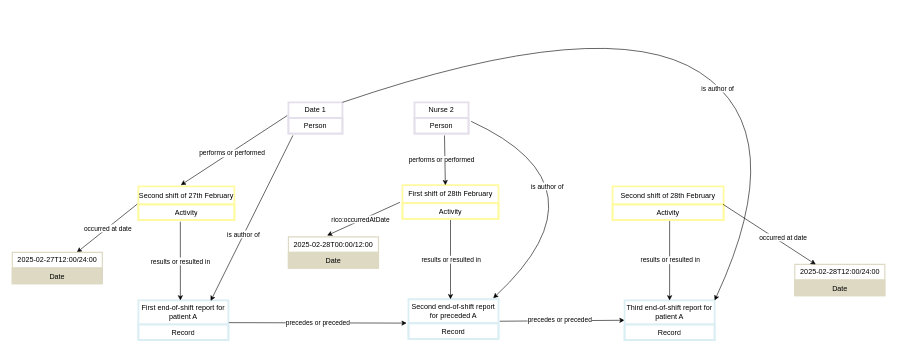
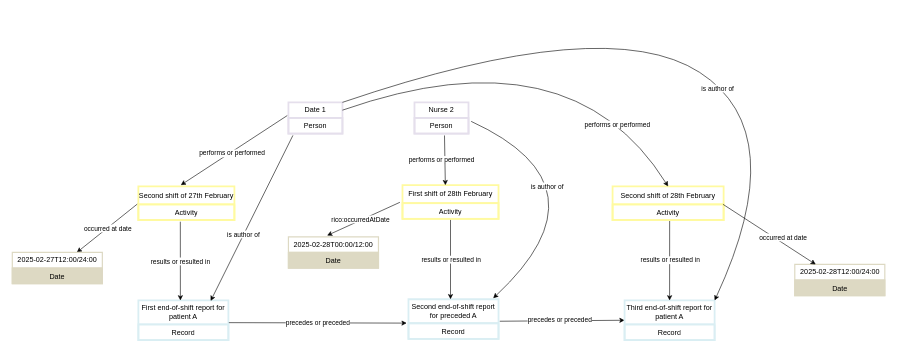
  <mxCell id="0" />
  <mxCell id="1" parent="0" />
  <mxCell id="2" value="First end-of-shift report for patient A" style="swimlane;fontStyle=0;childLayout=stackLayout;horizontal=1;startSize=40;strokeColor=#DAEEF3;strokeWidth=3;fillColor=none;horizontalStack=0;resizeParent=1;resizeParentMax=0;resizeLast=0;collapsible=1;marginBottom=0;whiteSpace=wrap;html=1;labelPadding=0;" parent="1" vertex="1"><mxGeometry x="230" y="500" width="150" height="66" as="geometry" /></mxCell>
  <mxCell id="3" value="Record" style="text;strokeColor=#DAEEF3;strokeWidth=3;fillColor=none;align=center;verticalAlign=top;spacingLeft=4;spacingRight=4;overflow=hidden;rotatable=0;points=[[0,0.5],[1,0.5]];portConstraint=eastwest;whiteSpace=wrap;html=1;" parent="2" vertex="1"><mxGeometry y="40" width="150" height="26" as="geometry" /></mxCell>
  <mxCell id="4" value="" style="endArrow=classic;html=1;rounded=0;entryX=-0.02;entryY=-0.01;entryDx=0;entryDy=0;entryPerimeter=0;exitX=1.005;exitY=0.56;exitDx=0;exitDy=0;exitPerimeter=0;" parent="1" target="9" edge="1" source="2"><mxGeometry relative="1" as="geometry"><mxPoint x="450" y="535.5" as="sourcePoint" /><mxPoint x="630" y="536" as="targetPoint" /></mxGeometry></mxCell>
  <mxCell id="5" value="precedes or preceded" style="edgeLabel;resizable=0;html=1;;align=center;verticalAlign=middle;" parent="4" connectable="0" vertex="1"><mxGeometry relative="1" as="geometry" /></mxCell>
  <mxCell id="6" value="" style="endArrow=classic;html=1;rounded=0;entryX=0;entryY=0.5;entryDx=0;entryDy=0;exitX=1.012;exitY=-0.13;exitDx=0;exitDy=0;exitPerimeter=0;entryPerimeter=0;" parent="1" target="10" edge="1" source="9"><mxGeometry relative="1" as="geometry"><mxPoint x="780" y="535.5" as="sourcePoint" /><mxPoint x="951.82" y="536.988" as="targetPoint" /></mxGeometry></mxCell>
  <mxCell id="7" value="precedes or preceded" style="edgeLabel;resizable=0;html=1;;align=center;verticalAlign=middle;" parent="6" connectable="0" vertex="1"><mxGeometry relative="1" as="geometry"><mxPoint x="-4" y="-1" as="offset" /></mxGeometry></mxCell>
  <mxCell id="8" value="Second end-of-shift report for preceded A" style="swimlane;fontStyle=0;childLayout=stackLayout;horizontal=1;startSize=40;strokeColor=#DAEEF3;strokeWidth=3;fillColor=none;horizontalStack=0;resizeParent=1;resizeParentMax=0;resizeLast=0;collapsible=1;marginBottom=0;whiteSpace=wrap;html=1;labelPadding=0;" vertex="1" parent="1"><mxGeometry x="680" y="498" width="150" height="66" as="geometry" /></mxCell>
  <mxCell id="9" value="Record" style="text;strokeColor=#DAEEF3;strokeWidth=3;fillColor=none;align=center;verticalAlign=top;spacingLeft=4;spacingRight=4;overflow=hidden;rotatable=0;points=[[0,0.5],[1,0.5]];portConstraint=eastwest;whiteSpace=wrap;html=1;" vertex="1" parent="8"><mxGeometry y="40" width="150" height="26" as="geometry" /></mxCell>
  <mxCell id="10" value="Third end-of-shift report for patient A" style="swimlane;fontStyle=0;childLayout=stackLayout;horizontal=1;startSize=40;strokeColor=#DAEEF3;strokeWidth=3;fillColor=none;horizontalStack=0;resizeParent=1;resizeParentMax=0;resizeLast=0;collapsible=1;marginBottom=0;whiteSpace=wrap;html=1;labelPadding=0;" vertex="1" parent="1"><mxGeometry x="1040" y="500" width="150" height="66" as="geometry" /></mxCell>
  <mxCell id="11" value="Record" style="text;strokeColor=#DAEEF3;strokeWidth=3;fillColor=none;align=center;verticalAlign=top;spacingLeft=4;spacingRight=4;overflow=hidden;rotatable=0;points=[[0,0.5],[1,0.5]];portConstraint=eastwest;whiteSpace=wrap;html=1;" vertex="1" parent="10"><mxGeometry y="40" width="150" height="26" as="geometry" /></mxCell>
  <mxCell id="12" value="Second shift of 27th February" style="swimlane;fontStyle=0;childLayout=stackLayout;horizontal=1;startSize=30;strokeColor=#FFFAA0;strokeWidth=3;fillColor=none;horizontalStack=0;resizeParent=1;resizeParentMax=0;resizeLast=0;collapsible=1;marginBottom=0;whiteSpace=wrap;html=1;" vertex="1" parent="1"><mxGeometry x="230" y="310" width="160" height="56" as="geometry" /></mxCell>
  <mxCell id="13" value="Activity" style="text;strokeColor=#FFFAA0;strokeWidth=3;fillColor=none;align=center;verticalAlign=top;spacingLeft=4;spacingRight=4;overflow=hidden;rotatable=0;points=[[0,0.5],[1,0.5]];portConstraint=eastwest;whiteSpace=wrap;html=1;" vertex="1" parent="12"><mxGeometry y="30" width="160" height="26" as="geometry" /></mxCell>
  <mxCell id="14" value="" style="endArrow=classic;html=1;rounded=0;exitX=0.437;exitY=1.109;exitDx=0;exitDy=0;exitPerimeter=0;" edge="1" parent="1" source="13"><mxGeometry relative="1" as="geometry"><mxPoint x="550" y="430" as="sourcePoint" /><mxPoint x="300" y="500" as="targetPoint" /></mxGeometry></mxCell>
  <mxCell id="15" value="results or resulted in" style="edgeLabel;resizable=0;html=1;;align=center;verticalAlign=middle;" connectable="0" vertex="1" parent="14"><mxGeometry relative="1" as="geometry" /></mxCell>
  <mxCell id="16" value="" style="endArrow=classic;html=1;rounded=0;" edge="1" parent="1" source="27"><mxGeometry relative="1" as="geometry"><mxPoint x="700" y="408.004" as="sourcePoint" /><mxPoint x="750" y="498" as="targetPoint" /></mxGeometry></mxCell>
  <mxCell id="17" value="results or resulted in" style="edgeLabel;resizable=0;html=1;;align=center;verticalAlign=middle;" connectable="0" vertex="1" parent="16"><mxGeometry relative="1" as="geometry" /></mxCell>
  <mxCell id="18" value="" style="endArrow=classic;html=1;rounded=0;entryX=0.5;entryY=0;entryDx=0;entryDy=0;exitX=0.514;exitY=0.964;exitDx=0;exitDy=0;exitPerimeter=0;" edge="1" parent="1" source="29" target="10"><mxGeometry relative="1" as="geometry"><mxPoint x="1110" y="370" as="sourcePoint" /><mxPoint x="730" y="491" as="targetPoint" /></mxGeometry></mxCell>
  <mxCell id="19" value="results or resulted in" style="edgeLabel;resizable=0;html=1;;align=center;verticalAlign=middle;" connectable="0" vertex="1" parent="18"><mxGeometry relative="1" as="geometry" /></mxCell>
  <mxCell id="20" value="Date 1" style="swimlane;fontStyle=0;childLayout=stackLayout;horizontal=1;startSize=26;strokeColor=#E5DFEC;strokeWidth=3;fillColor=none;horizontalStack=0;resizeParent=1;resizeParentMax=0;resizeLast=0;collapsible=1;marginBottom=0;whiteSpace=wrap;html=1;" vertex="1" parent="1"><mxGeometry x="480" y="170" width="90" height="52" as="geometry" /></mxCell>
  <mxCell id="21" value="Person" style="text;strokeColor=#E5DFEC;strokeWidth=3;fillColor=none;align=center;verticalAlign=top;spacingLeft=4;spacingRight=4;overflow=hidden;rotatable=0;points=[[0,0.5],[1,0.5]];portConstraint=eastwest;whiteSpace=wrap;html=1;" vertex="1" parent="20"><mxGeometry y="26" width="90" height="26" as="geometry" /></mxCell>
  <mxCell id="22" value="" style="endArrow=classic;html=1;rounded=0;entryX=0.803;entryY=0.011;entryDx=0;entryDy=0;exitX=0.083;exitY=1.117;exitDx=0;exitDy=0;exitPerimeter=0;entryPerimeter=0;" edge="1" parent="1" source="21" target="2"><mxGeometry relative="1" as="geometry"><mxPoint x="550" y="280" as="sourcePoint" /><mxPoint x="380" y="570" as="targetPoint" /></mxGeometry></mxCell>
  <mxCell id="23" value="is author of" style="edgeLabel;resizable=0;html=1;;align=center;verticalAlign=middle;" connectable="0" vertex="1" parent="22"><mxGeometry relative="1" as="geometry"><mxPoint x="-14" y="27" as="offset" /></mxGeometry></mxCell>
  <mxCell id="24" value="" style="endArrow=classic;html=1;rounded=0;curved=1;exitX=1;exitY=0;exitDx=0;exitDy=0;entryX=1;entryY=0;entryDx=0;entryDy=0;" edge="1" parent="1" source="20" target="10"><mxGeometry relative="1" as="geometry"><mxPoint x="660" y="130" as="sourcePoint" /><mxPoint x="1150" y="480" as="targetPoint" /><Array as="points"><mxPoint x="1010" y="20" /><mxPoint x="1320" y="220" /></Array></mxGeometry></mxCell>
  <mxCell id="25" value="is author of" style="edgeLabel;resizable=0;html=1;;align=center;verticalAlign=middle;" connectable="0" vertex="1" parent="24"><mxGeometry relative="1" as="geometry"><mxPoint x="95" y="69" as="offset" /></mxGeometry></mxCell>
  <mxCell id="26" value="First shift of 28th February" style="swimlane;fontStyle=0;childLayout=stackLayout;horizontal=1;startSize=30;strokeColor=#FFFAA0;strokeWidth=3;fillColor=none;horizontalStack=0;resizeParent=1;resizeParentMax=0;resizeLast=0;collapsible=1;marginBottom=0;whiteSpace=wrap;html=1;" vertex="1" parent="1"><mxGeometry x="670" y="308" width="160" height="56" as="geometry" /></mxCell>
  <mxCell id="27" value="Activity" style="text;strokeColor=#FFFAA0;strokeWidth=3;fillColor=none;align=center;verticalAlign=top;spacingLeft=4;spacingRight=4;overflow=hidden;rotatable=0;points=[[0,0.5],[1,0.5]];portConstraint=eastwest;whiteSpace=wrap;html=1;" vertex="1" parent="26"><mxGeometry y="30" width="160" height="26" as="geometry" /></mxCell>
  <mxCell id="28" value="Second shift of 28th February" style="swimlane;fontStyle=0;childLayout=stackLayout;horizontal=1;startSize=30;strokeColor=#FFFAA0;strokeWidth=3;fillColor=none;horizontalStack=0;resizeParent=1;resizeParentMax=0;resizeLast=0;collapsible=1;marginBottom=0;whiteSpace=wrap;html=1;" vertex="1" parent="1"><mxGeometry x="1020" y="310" width="185" height="56" as="geometry" /></mxCell>
  <mxCell id="29" value="Activity" style="text;strokeColor=#FFFAA0;strokeWidth=3;fillColor=none;align=center;verticalAlign=top;spacingLeft=4;spacingRight=4;overflow=hidden;rotatable=0;points=[[0,0.5],[1,0.5]];portConstraint=eastwest;whiteSpace=wrap;html=1;" vertex="1" parent="28"><mxGeometry y="30" width="185" height="26" as="geometry" /></mxCell>
  <mxCell id="30" value="" style="endArrow=classic;html=1;rounded=0;curved=0;exitX=-0.022;exitY=-0.154;exitDx=0;exitDy=0;exitPerimeter=0;entryX=0.442;entryY=-0.04;entryDx=0;entryDy=0;entryPerimeter=0;" edge="1" parent="1" source="21" target="12"><mxGeometry relative="1" as="geometry"><mxPoint x="460" y="230" as="sourcePoint" /><mxPoint x="510" y="-180" as="targetPoint" /><Array as="points" /></mxGeometry></mxCell>
  <mxCell id="31" value="performs or performed" style="edgeLabel;resizable=0;html=1;;align=center;verticalAlign=middle;" connectable="0" vertex="1" parent="30"><mxGeometry relative="1" as="geometry"><mxPoint x="-4" y="5" as="offset" /></mxGeometry></mxCell>
  <mxCell id="32" value="Nurse 2" style="swimlane;fontStyle=0;childLayout=stackLayout;horizontal=1;startSize=26;strokeColor=#E5DFEC;strokeWidth=3;fillColor=none;horizontalStack=0;resizeParent=1;resizeParentMax=0;resizeLast=0;collapsible=1;marginBottom=0;whiteSpace=wrap;html=1;" vertex="1" parent="1"><mxGeometry x="690" y="170" width="90" height="52" as="geometry" /></mxCell>
  <mxCell id="33" value="Person" style="text;strokeColor=#E5DFEC;strokeWidth=3;fillColor=none;align=center;verticalAlign=top;spacingLeft=4;spacingRight=4;overflow=hidden;rotatable=0;points=[[0,0.5],[1,0.5]];portConstraint=eastwest;whiteSpace=wrap;html=1;" vertex="1" parent="32"><mxGeometry y="26" width="90" height="26" as="geometry" /></mxCell>
  <mxCell id="34" value="" style="endArrow=classic;html=1;rounded=0;curved=0;entryX=0.373;entryY=-0.02;entryDx=0;entryDy=0;entryPerimeter=0;exitX=0.425;exitY=1.077;exitDx=0;exitDy=0;exitPerimeter=0;" edge="1" parent="1"><mxGeometry relative="1" as="geometry"><mxPoint x="740" y="225.122" as="sourcePoint" /><mxPoint x="741.43" y="308" as="targetPoint" /><Array as="points" /></mxGeometry></mxCell>
  <mxCell id="35" value="performs or performed" style="edgeLabel;resizable=0;html=1;;align=center;verticalAlign=middle;" connectable="0" vertex="1" parent="34"><mxGeometry relative="1" as="geometry"><mxPoint x="-6" y="-1" as="offset" /></mxGeometry></mxCell>
+ <mxCell id="36" value="" style="endArrow=classic;html=1;rounded=0;curved=1;entryX=0.5;entryY=0;entryDx=0;entryDy=0;exitX=1;exitY=0.25;exitDx=0;exitDy=0;" edge="1" parent="1" source="20" target="28"><mxGeometry relative="1" as="geometry"><mxPoint x="750" y="180" as="sourcePoint" /><mxPoint x="614" y="294" as="targetPoint" /><Array as="points"><mxPoint x="950" y="50" /></Array></mxGeometry></mxCell>
+ <mxCell id="37" value="performs or performed" style="edgeLabel;resizable=0;html=1;;align=center;verticalAlign=middle;" connectable="0" vertex="1" parent="36"><mxGeometry relative="1" as="geometry"><mxPoint x="122" y="141" as="offset" /></mxGeometry></mxCell>
  <mxCell id="38" value="" style="endArrow=classic;html=1;rounded=0;entryX=0.941;entryY=-0.027;entryDx=0;entryDy=0;exitX=1.049;exitY=0.217;exitDx=0;exitDy=0;exitPerimeter=0;entryPerimeter=0;curved=1;" edge="1" parent="1" source="33" target="8"><mxGeometry relative="1" as="geometry"><mxPoint x="884" y="270" as="sourcePoint" /><mxPoint x="750" y="548" as="targetPoint" /><Array as="points"><mxPoint x="1020" y="310" /></Array></mxGeometry></mxCell>
  <mxCell id="39" value="is author of" style="edgeLabel;resizable=0;html=1;;align=center;verticalAlign=middle;" connectable="0" vertex="1" parent="38"><mxGeometry relative="1" as="geometry"><mxPoint x="-105" y="-5" as="offset" /></mxGeometry></mxCell>
  <mxCell id="40" value="" style="endArrow=classic;html=1;rounded=0;exitX=-0.012;exitY=-0.018;exitDx=0;exitDy=0;exitPerimeter=0;" edge="1" parent="1" source="13" target="42"><mxGeometry relative="1" as="geometry"><mxPoint x="110" y="180" as="sourcePoint" /><mxPoint x="270" y="180" as="targetPoint" /></mxGeometry></mxCell>
  <mxCell id="41" value="occurred at date" style="edgeLabel;resizable=0;html=1;;align=center;verticalAlign=middle;" connectable="0" vertex="1" parent="40"><mxGeometry relative="1" as="geometry" /></mxCell>
  <mxCell id="42" value="2025-02-27T12:00/24:00" style="swimlane;fontStyle=0;childLayout=stackLayout;horizontal=1;startSize=26;strokeColor=#DDD9C3;strokeWidth=2;fillColor=none;horizontalStack=0;resizeParent=1;resizeParentMax=0;resizeLast=0;collapsible=1;marginBottom=0;whiteSpace=wrap;html=1;" vertex="1" parent="1"><mxGeometry x="20" y="420" width="150" height="52" as="geometry" /></mxCell>
  <mxCell id="43" value="Date" style="text;strokeColor=#DDD9C3;strokeWidth=2;fillColor=#DDD9C3;align=center;verticalAlign=top;spacingLeft=4;spacingRight=4;overflow=hidden;rotatable=0;points=[[0,0.5],[1,0.5]];portConstraint=eastwest;whiteSpace=wrap;html=1;" vertex="1" parent="42"><mxGeometry y="26" width="150" height="26" as="geometry" /></mxCell>
  <mxCell id="44" value="2025-02-28T00:00/12:00" style="swimlane;fontStyle=0;childLayout=stackLayout;horizontal=1;startSize=26;strokeColor=#DDD9C3;strokeWidth=2;fillColor=none;horizontalStack=0;resizeParent=1;resizeParentMax=0;resizeLast=0;collapsible=1;marginBottom=0;whiteSpace=wrap;html=1;" vertex="1" parent="1"><mxGeometry x="480" y="394" width="150" height="52" as="geometry" /></mxCell>
  <mxCell id="45" value="Date" style="text;strokeColor=#DDD9C3;strokeWidth=2;fillColor=#DDD9C3;align=center;verticalAlign=top;spacingLeft=4;spacingRight=4;overflow=hidden;rotatable=0;points=[[0,0.5],[1,0.5]];portConstraint=eastwest;whiteSpace=wrap;html=1;" vertex="1" parent="44"><mxGeometry y="26" width="150" height="26" as="geometry" /></mxCell>
  <mxCell id="46" value="" style="endArrow=classic;html=1;rounded=0;exitX=-0.027;exitY=-0.058;exitDx=0;exitDy=0;exitPerimeter=0;entryX=0.43;entryY=-0.043;entryDx=0;entryDy=0;entryPerimeter=0;" edge="1" parent="1" source="27" target="44"><mxGeometry relative="1" as="geometry"><mxPoint x="620" y="330" as="sourcePoint" /><mxPoint x="519" y="410" as="targetPoint" /></mxGeometry></mxCell>
  <mxCell id="47" value="rico:occurredAtDate" style="edgeLabel;resizable=0;html=1;;align=center;verticalAlign=middle;" connectable="0" vertex="1" parent="46"><mxGeometry relative="1" as="geometry"><mxPoint x="-5" as="offset" /></mxGeometry></mxCell>
  <mxCell id="48" value="2025-02-28T12:00/24:00" style="swimlane;fontStyle=0;childLayout=stackLayout;horizontal=1;startSize=26;strokeColor=#DDD9C3;strokeWidth=2;fillColor=none;horizontalStack=0;resizeParent=1;resizeParentMax=0;resizeLast=0;collapsible=1;marginBottom=0;whiteSpace=wrap;html=1;" vertex="1" parent="1"><mxGeometry x="1323.55" y="440" width="150" height="52" as="geometry" /></mxCell>
  <mxCell id="49" value="Date" style="text;strokeColor=#DDD9C3;strokeWidth=2;fillColor=#DDD9C3;align=center;verticalAlign=top;spacingLeft=4;spacingRight=4;overflow=hidden;rotatable=0;points=[[0,0.5],[1,0.5]];portConstraint=eastwest;whiteSpace=wrap;html=1;" vertex="1" parent="48"><mxGeometry y="26" width="150" height="26" as="geometry" /></mxCell>
  <mxCell id="50" value="" style="endArrow=classic;html=1;rounded=0;exitX=0.994;exitY=-0.007;exitDx=0;exitDy=0;exitPerimeter=0;" edge="1" parent="1" source="29" target="48"><mxGeometry relative="1" as="geometry"><mxPoint x="1220" y="344" as="sourcePoint" /><mxPoint x="1332.59" y="380" as="targetPoint" /></mxGeometry></mxCell>
  <mxCell id="51" value="occurred at date" style="edgeLabel;resizable=0;html=1;;align=center;verticalAlign=middle;" connectable="0" vertex="1" parent="50"><mxGeometry relative="1" as="geometry"><mxPoint x="22" y="5" as="offset" /></mxGeometry></mxCell>
